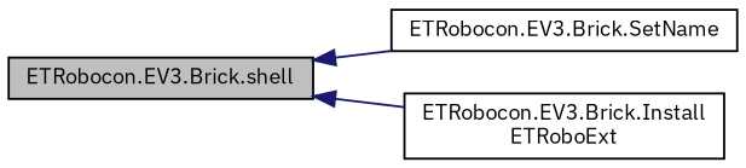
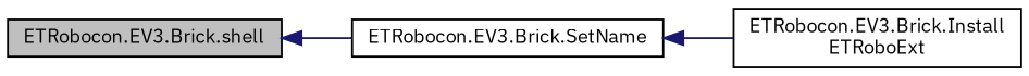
  digraph {
    fontname="IBM Plex Sans"
    rankdir=LR
    node [color=black fillcolor=white fontname="IBM Plex Sans" fontsize=10 shape=record style=filled]
    edge [color=midnightblue dir=back fontname="IBM Plex Sans" fontsize=10 labelfontname=Helvetica labelfontsize=10 style=solid]
    n1 [fillcolor=grey75 fontcolor=black height=0.2 label="ETRobocon.EV3.Brick.shell" width=0.4]
    n2 [height=0.2 label="ETRobocon.EV3.Brick.SetName" width=0.4]
    n3 [height=0.2 label="ETRobocon.EV3.Brick.Install\lETRoboExt" width=0.4]
    n1 -> n2
-   n1 -> n3
+   n2 -> n3
  }
